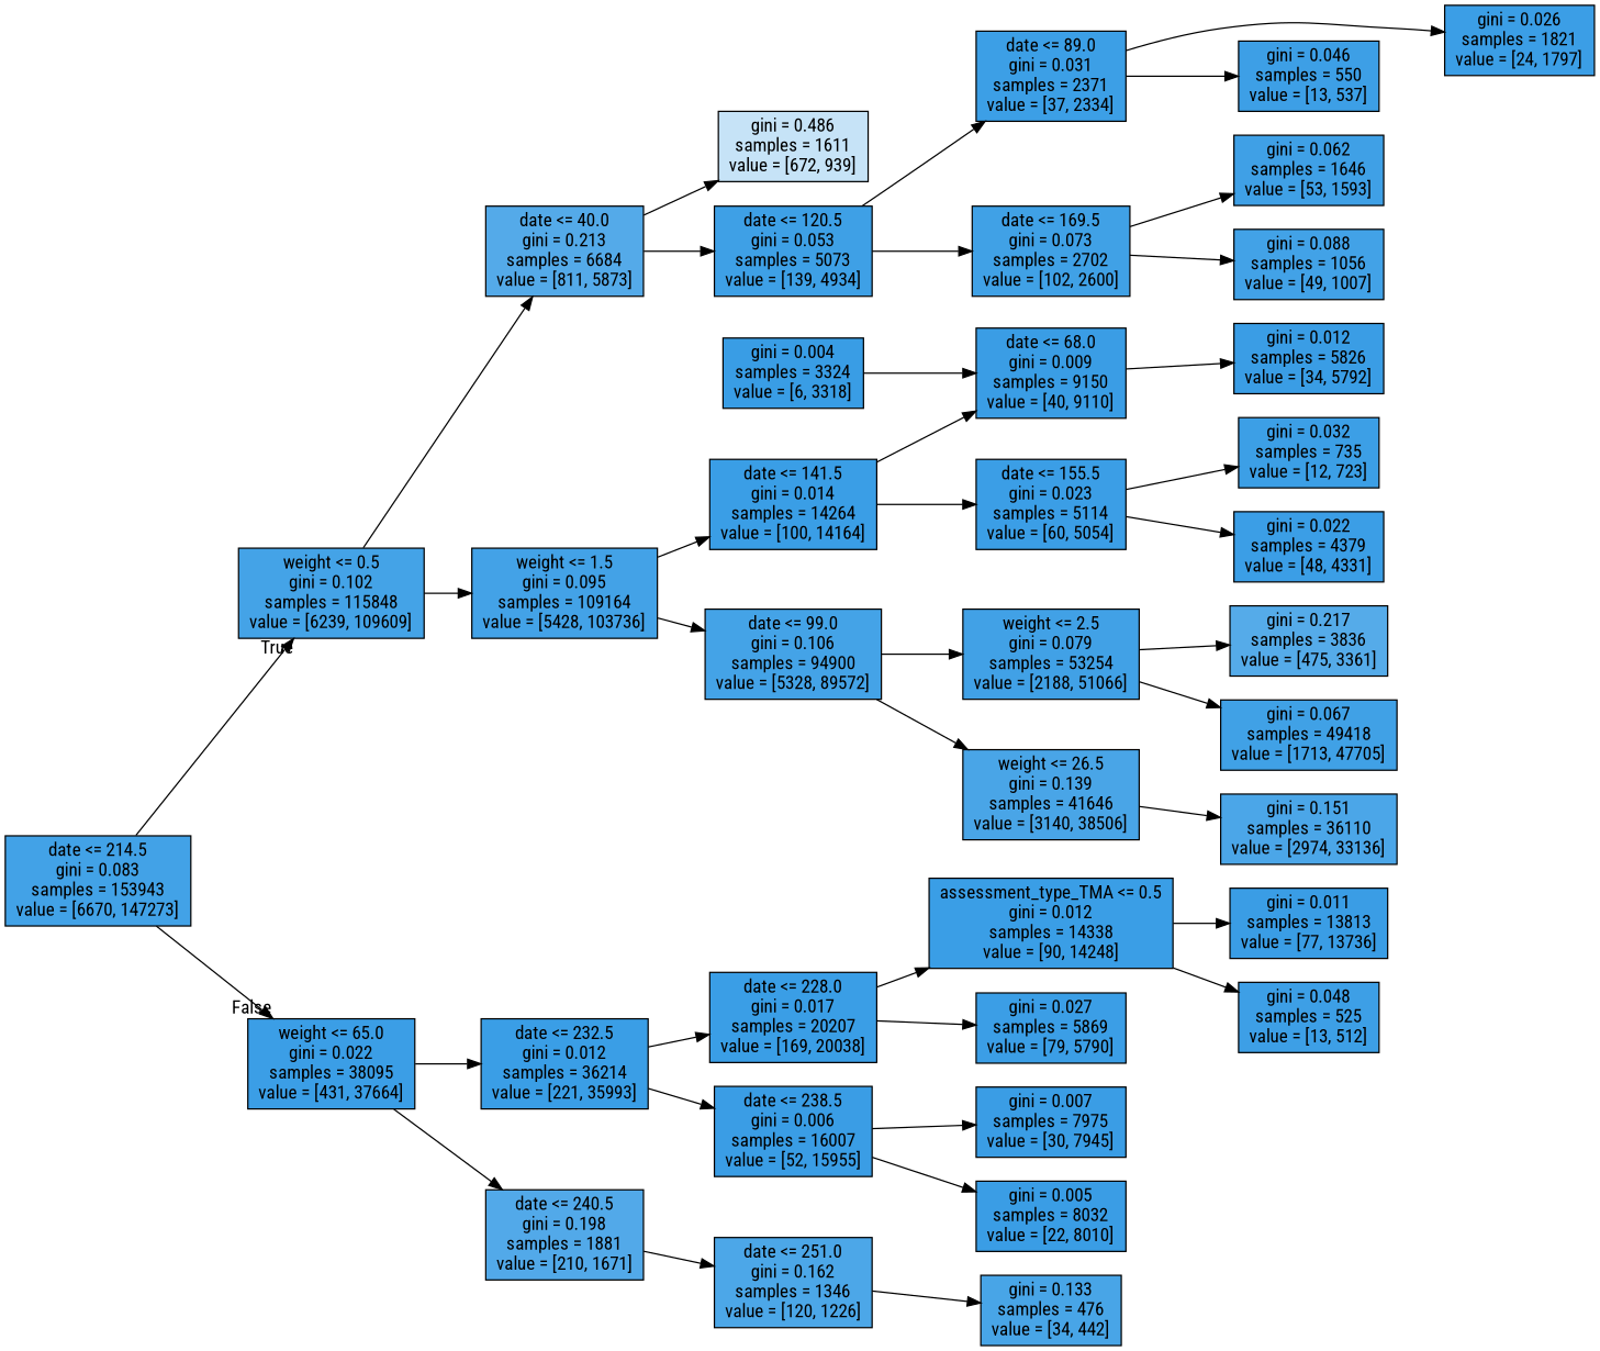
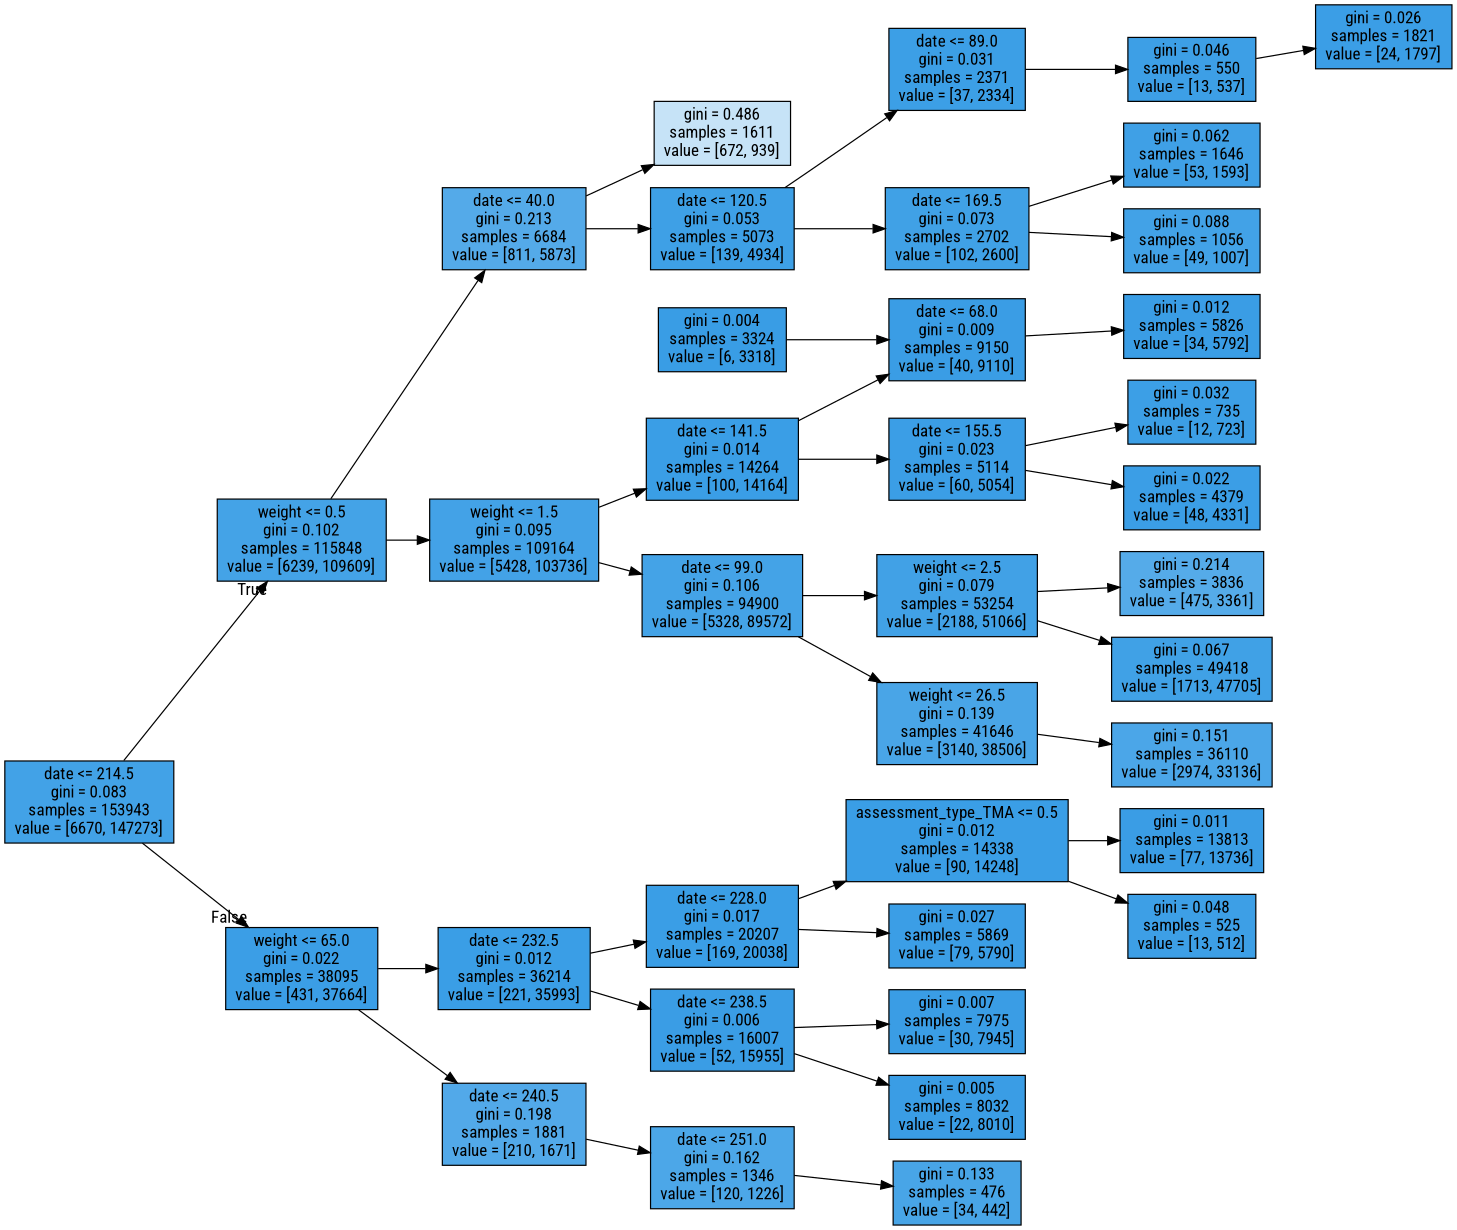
  digraph {
    fontname="Roboto Condensed"
    rankdir=LR
    node [color=black fillcolor="#399de5fe" fontname="Roboto Condensed" shape=box style=filled]
    edge [fontname="Roboto Condensed"]
    n1 [fillcolor="#399de5f3" label="date <= 214.5\ngini = 0.083\nsamples = 153943\nvalue = [6670, 147273]"]
    n2 [fillcolor="#399de5f0" label="weight <= 0.5\ngini = 0.102\nsamples = 115848\nvalue = [6239, 109609]"]
    n3 [fillcolor="#399de5fc" label="weight <= 65.0\ngini = 0.022\nsamples = 38095\nvalue = [431, 37664]"]
    n4 [fillcolor="#399de5dc" label="date <= 40.0\ngini = 0.213\nsamples = 6684\nvalue = [811, 5873]"]
    n5 [fillcolor="#399de5f2" label="weight <= 1.5\ngini = 0.095\nsamples = 109164\nvalue = [5428, 103736]"]
    n6 [fillcolor="#399de5fd" label="date <= 232.5\ngini = 0.012\nsamples = 36214\nvalue = [221, 35993]"]
    n7 [fillcolor="#399de5df" label="date <= 240.5\ngini = 0.198\nsamples = 1881\nvalue = [210, 1671]"]
    n8 [fillcolor="#399de549" label="gini = 0.486\nsamples = 1611\nvalue = [672, 939]"]
    n9 [fillcolor="#399de5f8" label="date <= 120.5\ngini = 0.053\nsamples = 5073\nvalue = [139, 4934]"]
    n10 [fillcolor="#399de5fd" label="date <= 141.5\ngini = 0.014\nsamples = 14264\nvalue = [100, 14164]"]
    n11 [fillcolor="#399de5f0" label="date <= 99.0\ngini = 0.106\nsamples = 94900\nvalue = [5328, 89572]"]
    n12 [fillcolor="#399de5fb" label="date <= 89.0\ngini = 0.031\nsamples = 2371\nvalue = [37, 2334]"]
    n13 [fillcolor="#399de5f5" label="date <= 169.5\ngini = 0.073\nsamples = 2702\nvalue = [102, 2600]"]
    n14 [fillcolor="#399de5fc" label="gini = 0.026\nsamples = 1821\nvalue = [24, 1797]"]
    n15 [fillcolor="#399de5f9" label="gini = 0.046\nsamples = 550\nvalue = [13, 537]"]
    n16 [fillcolor="#399de5f7" label="gini = 0.062\nsamples = 1646\nvalue = [53, 1593]"]
    n17 [fillcolor="#399de5f3" label="gini = 0.088\nsamples = 1056\nvalue = [49, 1007]"]
    n18 [label="date <= 68.0\ngini = 0.009\nsamples = 9150\nvalue = [40, 9110]"]
    n19 [fillcolor="#399de5fc" label="date <= 155.5\ngini = 0.023\nsamples = 5114\nvalue = [60, 5054]"]
    n20 [fillcolor="#399de5f4" label="weight <= 2.5\ngini = 0.079\nsamples = 53254\nvalue = [2188, 51066]"]
    n21 [fillcolor="#399de5ea" label="weight <= 26.5\ngini = 0.139\nsamples = 41646\nvalue = [3140, 38506]"]
    n22 [label="gini = 0.012\nsamples = 5826\nvalue = [34, 5792]"]
    n23 [fillcolor="#399de5fb" label="gini = 0.032\nsamples = 735\nvalue = [12, 723]"]
    n24 [fillcolor="#399de5fc" label="gini = 0.022\nsamples = 4379\nvalue = [48, 4331]"]
    n25 [fillcolor="#399de5ff" label="gini = 0.004\nsamples = 3324\nvalue = [6, 3318]"]
-   n26 [fillcolor="#399de5db" label="gini = 0.217\nsamples = 3836\nvalue = [475, 3361]"]
+   n26 [fillcolor="#399de5db" label="gini = 0.214\nsamples = 3836\nvalue = [475, 3361]"]
    n27 [fillcolor="#399de5f6" label="gini = 0.067\nsamples = 49418\nvalue = [1713, 47705]"]
    n28 [fillcolor="#399de5e8" label="gini = 0.151\nsamples = 36110\nvalue = [2974, 33136]"]
    n29 [fillcolor="#399de5fd" label="date <= 228.0\ngini = 0.017\nsamples = 20207\nvalue = [169, 20038]"]
    n30 [label="date <= 238.5\ngini = 0.006\nsamples = 16007\nvalue = [52, 15955]"]
    n31 [fillcolor="#399de5e6" label="date <= 251.0\ngini = 0.162\nsamples = 1346\nvalue = [120, 1226]"]
    n32 [fillcolor="#399de5fd" label="assessment_type_TMA <= 0.5\ngini = 0.012\nsamples = 14338\nvalue = [90, 14248]"]
    n33 [fillcolor="#399de5fc" label="gini = 0.027\nsamples = 5869\nvalue = [79, 5790]"]
    n34 [label="gini = 0.007\nsamples = 7975\nvalue = [30, 7945]"]
    n35 [label="gini = 0.005\nsamples = 8032\nvalue = [22, 8010]"]
    n36 [label="gini = 0.011\nsamples = 13813\nvalue = [77, 13736]"]
    n37 [fillcolor="#399de5f9" label="gini = 0.048\nsamples = 525\nvalue = [13, 512]"]
    n38 [fillcolor="#399de5eb" label="gini = 0.133\nsamples = 476\nvalue = [34, 442]"]
    n1 -> n2 [headlabel=True labelangle=45 labeldistance=2.5]
    n1 -> n3 [headlabel=False labelangle=-45 labeldistance=2.5]
    n2 -> n4
    n2 -> n5
    n3 -> n6
    n3 -> n7
    n4 -> n8
    n4 -> n9
    n5 -> n10
    n5 -> n11
    n6 -> n29
    n6 -> n30
    n7 -> n31
    n9 -> n12
    n9 -> n13
    n10 -> n18
    n10 -> n19
    n11 -> n20
    n11 -> n21
-   n12 -> n14
+   n15 -> n14
    n12 -> n15
    n13 -> n16
    n13 -> n17
    n18 -> n22
    n19 -> n23
    n19 -> n24
    n20 -> n26
    n20 -> n27
    n21 -> n28
    n25 -> n18
    n29 -> n32
    n29 -> n33
    n30 -> n34
    n30 -> n35
    n31 -> n38
    n32 -> n36
    n32 -> n37
  }
